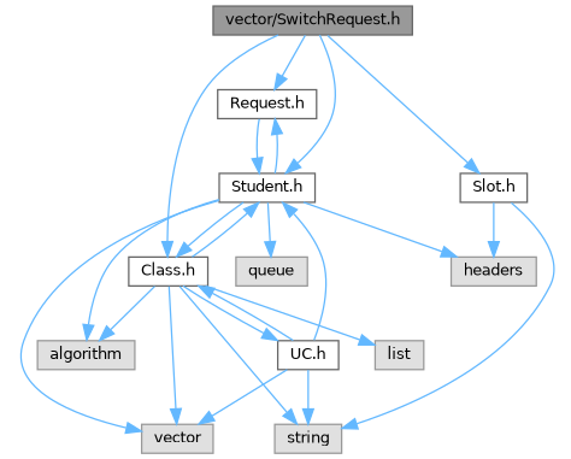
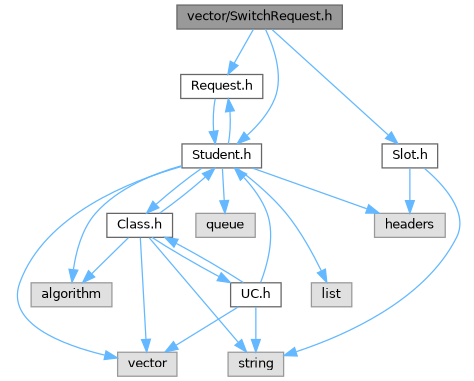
  digraph {
    node [color=grey60 fillcolor="#E0E0E0" fontname=Helvetica fontsize=10 shape=box style=filled]
    edge [color=steelblue1 fontname=Helvetica fontsize=10 labelfontname=Helvetica labelfontsize=10 style=solid]
    n1 [color=gray40 fillcolor=grey60 fontcolor=black height=0.2 label="vector/SwitchRequest.h" width=0.4]
    n2 [color=grey40 fillcolor=white height=0.2 label="Request.h" width=0.4]
    n3 [color=grey40 fillcolor=white height=0.2 label="Student.h" width=0.4]
    n4 [color=grey40 fillcolor=white height=0.2 label="Class.h" width=0.4]
    n5 [color=grey40 fillcolor=white height=0.2 label="Slot.h" width=0.4]
    n6 [height=0.2 label=headers width=0.4]
    n7 [height=0.2 label=algorithm width=0.4]
    n8 [height=0.2 label=vector width=0.4]
    n9 [height=0.2 label=queue width=0.4]
    n10 [height=0.2 label=string width=0.4]
    n11 [height=0.2 label=list width=0.4]
    n12 [color=grey40 fillcolor=white height=0.2 label="UC.h" width=0.4]
    n1 -> n2
    n1 -> n3
-   n1 -> n4
    n1 -> n5
    n2 -> n3
    n3 -> n2
    n3 -> n4
    n3 -> n6
    n3 -> n7
    n3 -> n8
    n3 -> n9
    n4 -> n3
    n4 -> n7
    n4 -> n8
    n4 -> n10
-   n4 -> n11
+   n3 -> n11
    n4 -> n12
    n5 -> n6
    n5 -> n10
    n12 -> n3
    n12 -> n4
    n12 -> n8
    n12 -> n10
  }
